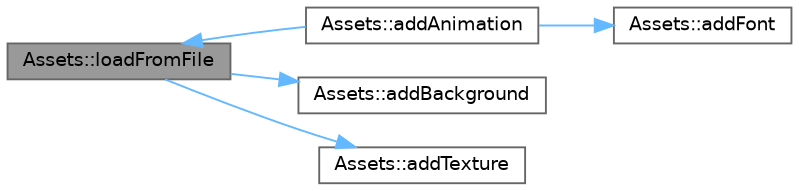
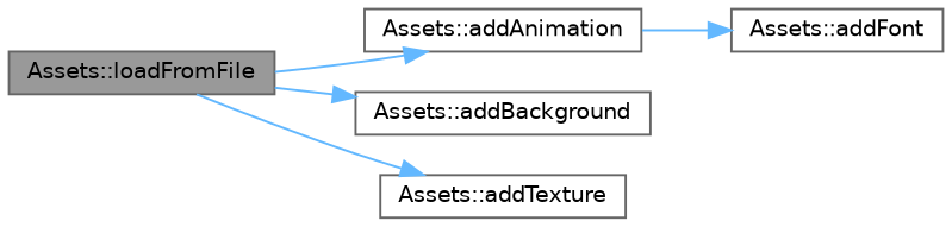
  digraph {
    rankdir=LR
    node [color=grey40 fillcolor=white fontname=Helvetica fontsize=10 shape=box style=filled]
    edge [color=steelblue1 fontname=Helvetica fontsize=10 labelfontname=Helvetica labelfontsize=10 style=solid]
    n1 [color=gray40 fillcolor=grey60 fontcolor=black height=0.2 label="Assets::loadFromFile" width=0.4]
    n2 [height=0.2 label="Assets::addAnimation" width=0.4]
    n3 [height=0.2 label="Assets::addBackground" width=0.4]
    n4 [height=0.2 label="Assets::addTexture" width=0.4]
    n5 [height=0.2 label="Assets::addFont" width=0.4]
-   n2 -> n1
+   n1 -> n2
    n1 -> n3
    n1 -> n4
    n2 -> n5
  }
